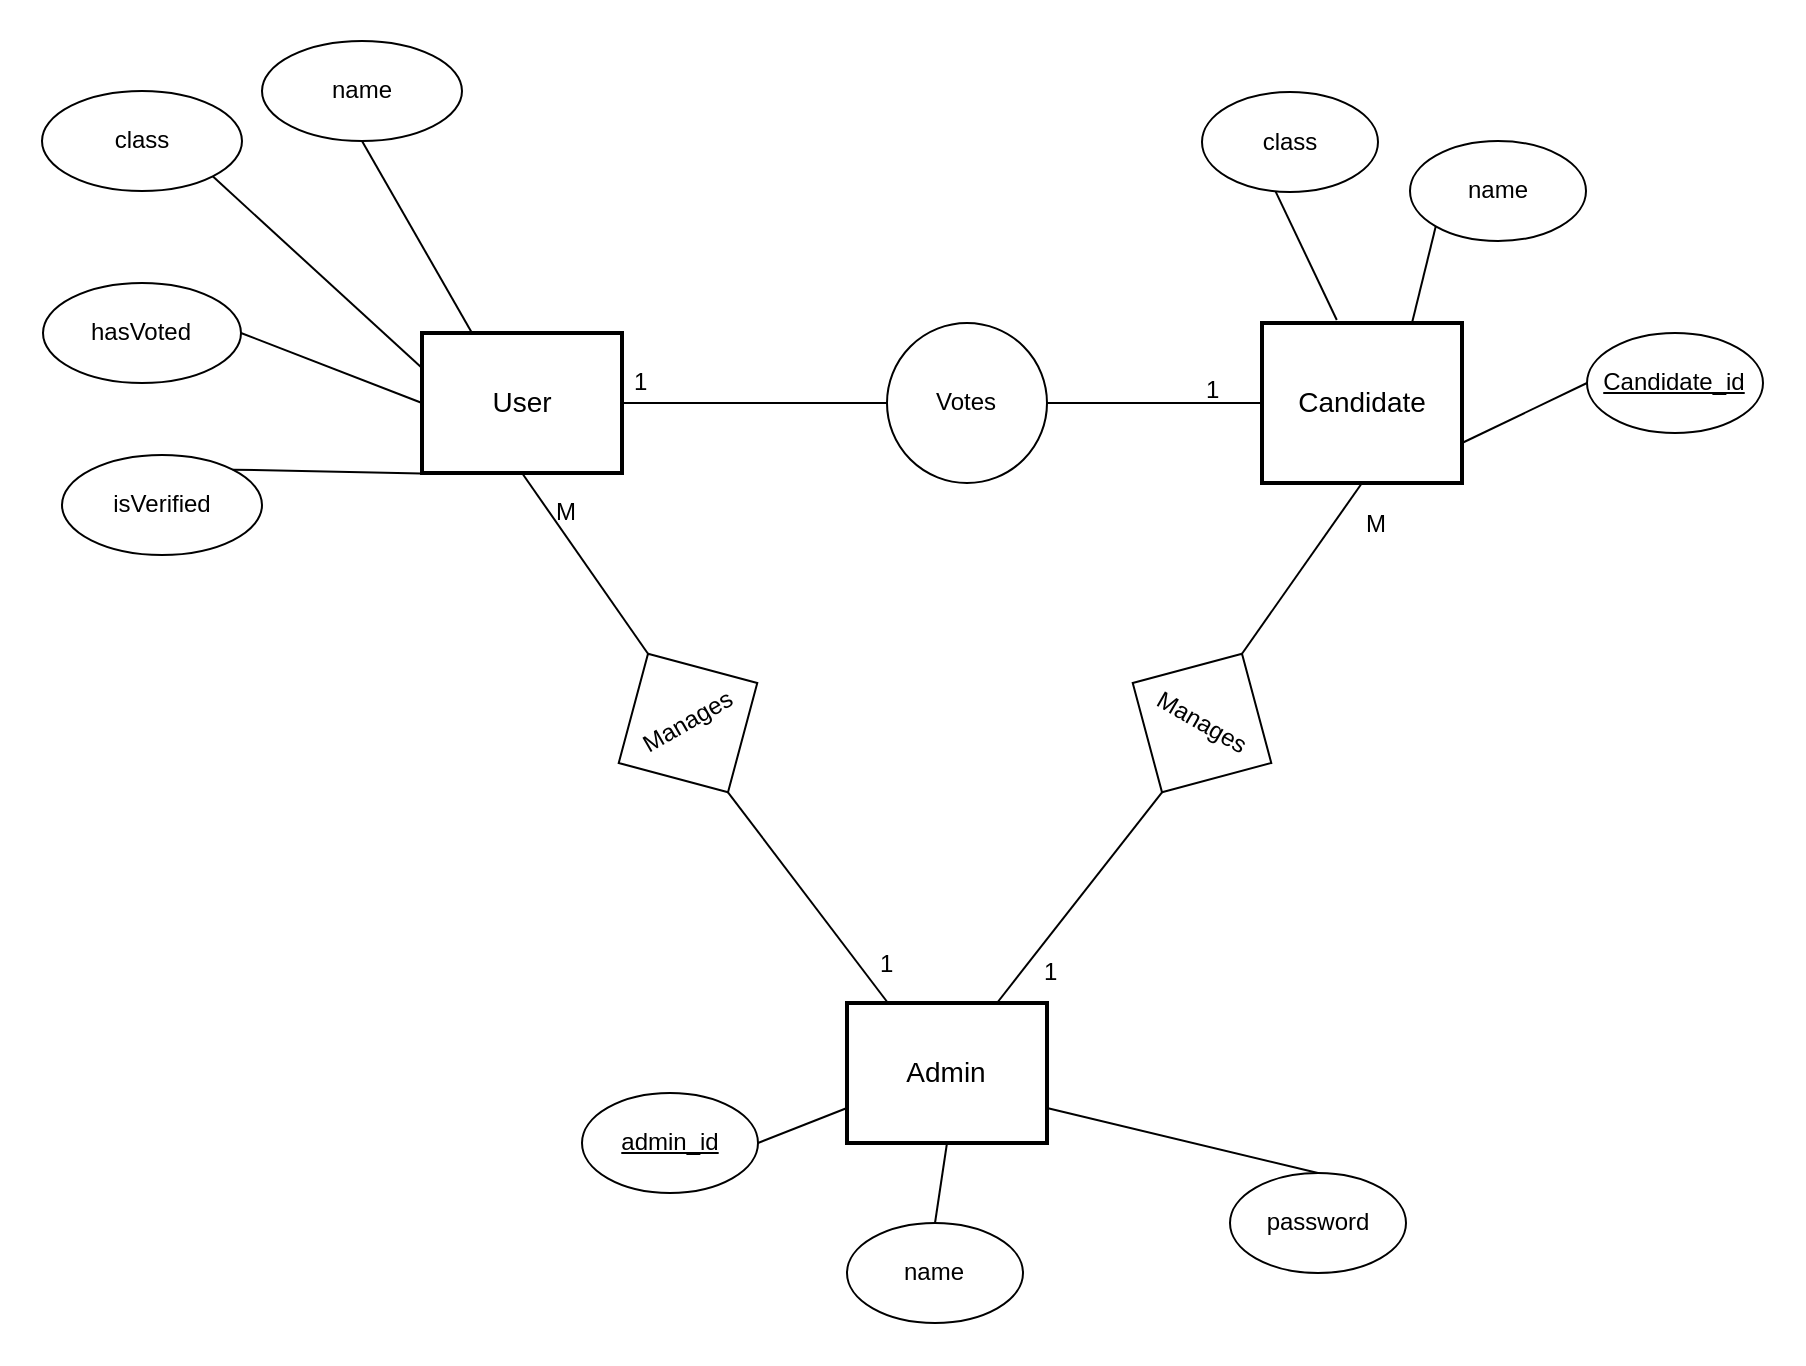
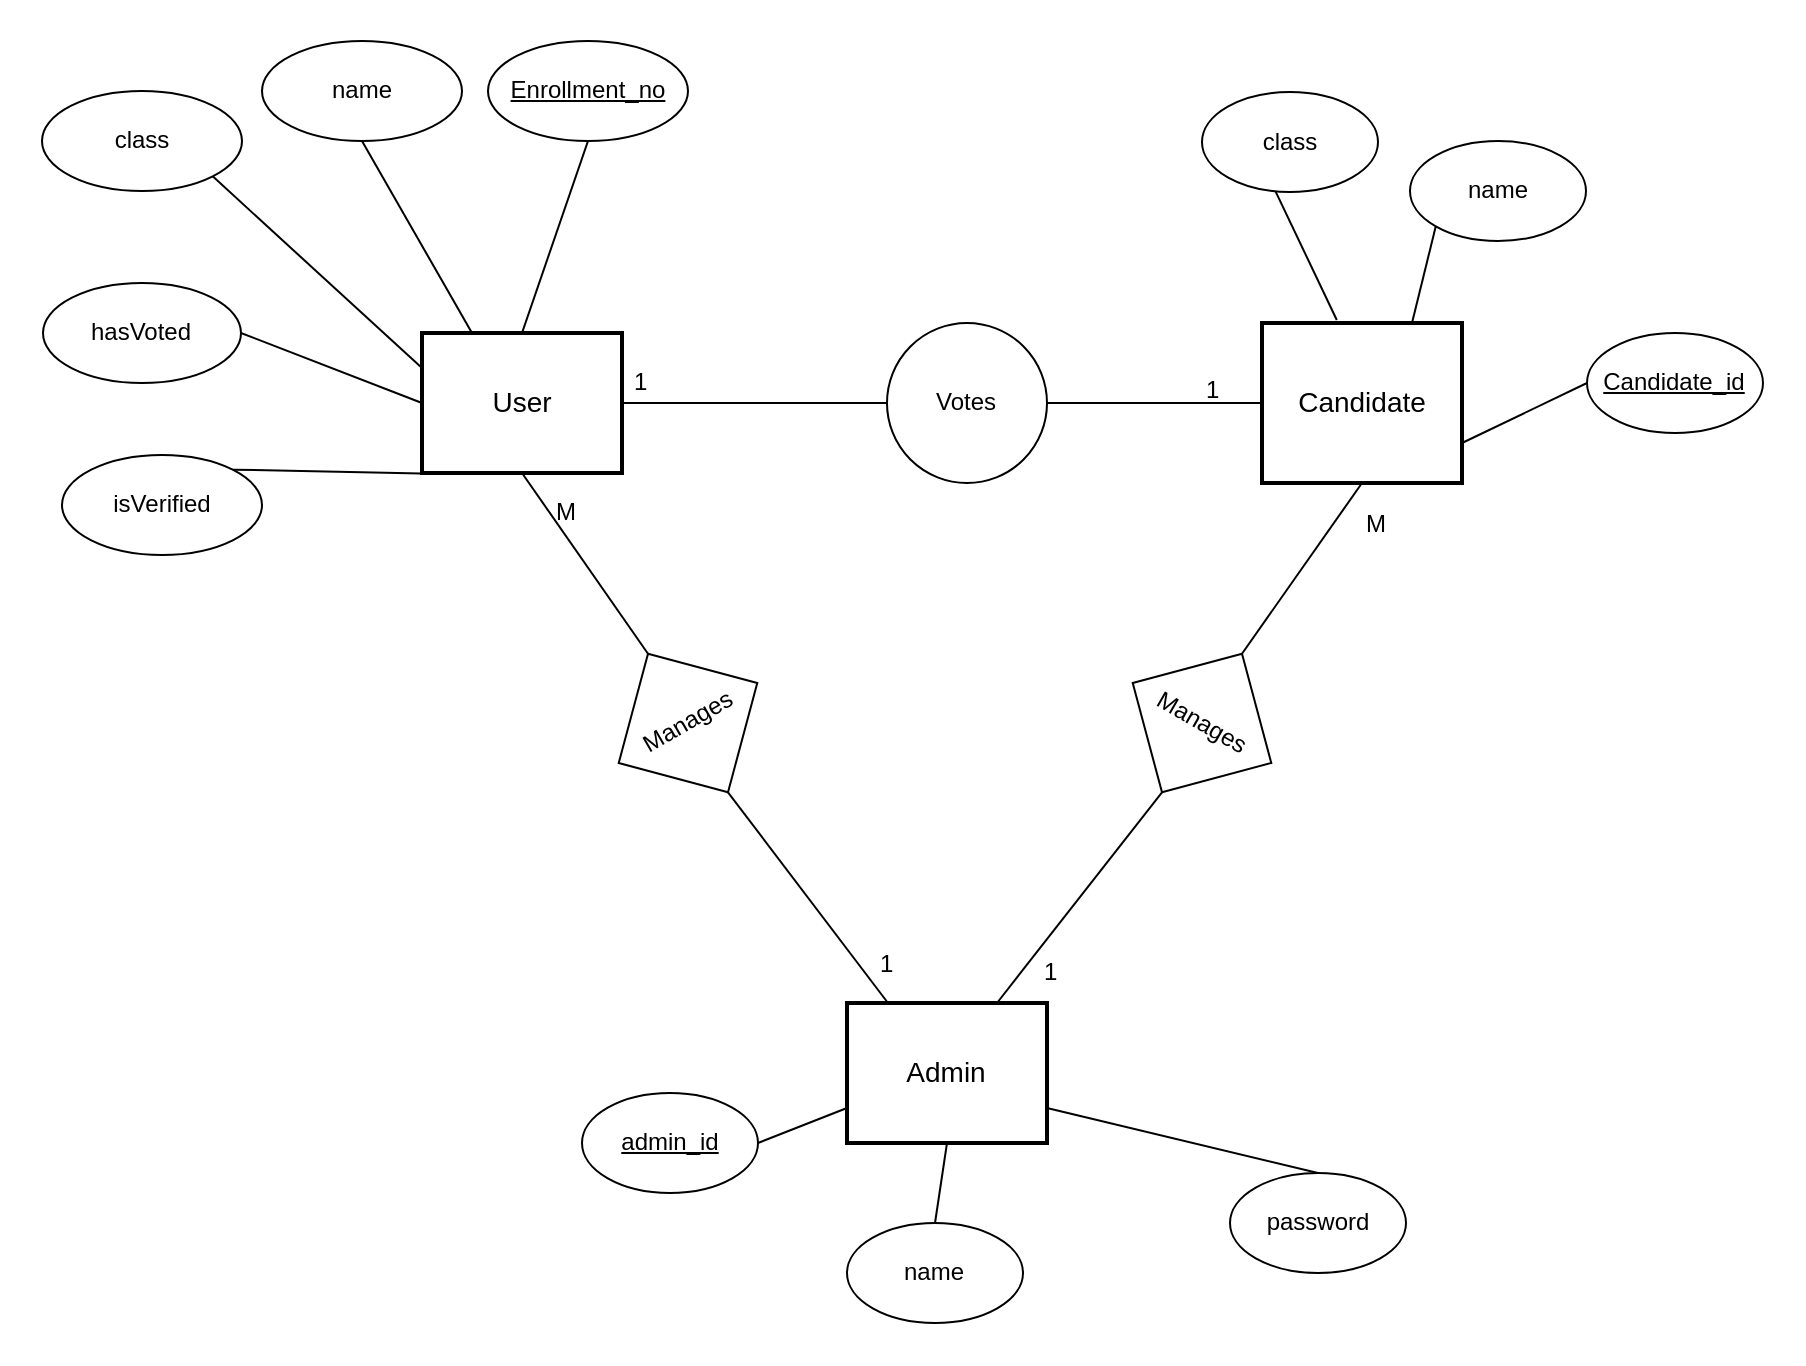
  <mxCell id="0" />
  <mxCell id="1" parent="0" />
  <mxCell id="2" value="User" style="strokeWidth=2;whiteSpace=wrap;html=1;align=center;fontSize=14;" parent="1" vertex="1"><mxGeometry x="210.5" y="166" width="100" height="70" as="geometry" /></mxCell>
  <mxCell id="3" value="Admin" style="strokeWidth=2;whiteSpace=wrap;html=1;align=center;fontSize=14;" parent="1" vertex="1"><mxGeometry x="423" y="501" width="100" height="70" as="geometry" /></mxCell>
  <mxCell id="4" value="Candidate" style="strokeWidth=2;whiteSpace=wrap;html=1;align=center;fontSize=14;" parent="1" vertex="1"><mxGeometry x="630.5" y="161" width="100" height="80" as="geometry" /></mxCell>
  <mxCell id="5" value="name" style="ellipse;whiteSpace=wrap;html=1;" parent="1" vertex="1"><mxGeometry x="130.5" y="20" width="100" height="50" as="geometry" /></mxCell>
  <mxCell id="6" value="class" style="ellipse;whiteSpace=wrap;html=1;" parent="1" vertex="1"><mxGeometry x="20.5" y="45" width="100" height="50" as="geometry" /></mxCell>
+ <mxCell id="7" value="&lt;u&gt;Enrollment_no&lt;/u&gt;" style="ellipse;whiteSpace=wrap;html=1;" parent="1" vertex="1"><mxGeometry x="243.5" y="20" width="100" height="50" as="geometry" /></mxCell>
+ <mxCell id="8" value="" style="endArrow=none;html=1;entryX=0.5;entryY=1;entryDx=0;entryDy=0;exitX=0.5;exitY=0;exitDx=0;exitDy=0;" parent="1" source="2" target="7" edge="1"><mxGeometry width="50" height="50" relative="1" as="geometry"><mxPoint x="350.5" y="211" as="sourcePoint" /><mxPoint x="400.5" y="161" as="targetPoint" /></mxGeometry></mxCell>
  <mxCell id="9" value="" style="endArrow=none;html=1;entryX=0.5;entryY=1;entryDx=0;entryDy=0;exitX=0.25;exitY=0;exitDx=0;exitDy=0;" parent="1" source="2" target="5" edge="1"><mxGeometry width="50" height="50" relative="1" as="geometry"><mxPoint x="295.5" y="176" as="sourcePoint" /><mxPoint x="350.5" y="151" as="targetPoint" /></mxGeometry></mxCell>
  <mxCell id="10" value="" style="endArrow=none;html=1;entryX=1;entryY=1;entryDx=0;entryDy=0;exitX=0;exitY=0.25;exitDx=0;exitDy=0;" parent="1" source="2" target="6" edge="1"><mxGeometry width="50" height="50" relative="1" as="geometry"><mxPoint x="230.5" y="161" as="sourcePoint" /><mxPoint x="230.5" y="146" as="targetPoint" /></mxGeometry></mxCell>
  <mxCell id="11" value="name" style="ellipse;whiteSpace=wrap;html=1;" parent="1" vertex="1"><mxGeometry x="423" y="611" width="88" height="50" as="geometry" /></mxCell>
  <mxCell id="12" value="&lt;u&gt;admin_id&lt;/u&gt;" style="ellipse;whiteSpace=wrap;html=1;" parent="1" vertex="1"><mxGeometry x="290.5" y="546" width="88" height="50" as="geometry" /></mxCell>
  <mxCell id="13" value="" style="endArrow=none;html=1;exitX=1;exitY=0.5;exitDx=0;exitDy=0;entryX=0;entryY=0.75;entryDx=0;entryDy=0;" parent="1" source="12" target="3" edge="1"><mxGeometry width="50" height="50" relative="1" as="geometry"><mxPoint x="315.5" y="476" as="sourcePoint" /><mxPoint x="365.5" y="426" as="targetPoint" /></mxGeometry></mxCell>
  <mxCell id="14" value="" style="endArrow=none;html=1;exitX=0.5;exitY=0;exitDx=0;exitDy=0;entryX=0.5;entryY=1;entryDx=0;entryDy=0;" parent="1" source="11" target="3" edge="1"><mxGeometry width="50" height="50" relative="1" as="geometry"><mxPoint x="370.5" y="621" as="sourcePoint" /><mxPoint x="420.5" y="571" as="targetPoint" /></mxGeometry></mxCell>
  <mxCell id="15" value="" style="endArrow=none;html=1;exitX=0.75;exitY=0;exitDx=0;exitDy=0;entryX=0;entryY=1;entryDx=0;entryDy=0;" parent="1" source="4" target="17" edge="1"><mxGeometry width="50" height="50" relative="1" as="geometry"><mxPoint x="730.5" y="451" as="sourcePoint" /><mxPoint x="780.5" y="401" as="targetPoint" /></mxGeometry></mxCell>
  <mxCell id="16" value="&lt;u&gt;Candidate_id&lt;/u&gt;" style="ellipse;whiteSpace=wrap;html=1;" parent="1" vertex="1"><mxGeometry x="793" y="166" width="88" height="50" as="geometry" /></mxCell>
  <mxCell id="17" value="name" style="ellipse;whiteSpace=wrap;html=1;" parent="1" vertex="1"><mxGeometry x="704.5" y="70" width="88" height="50" as="geometry" /></mxCell>
  <mxCell id="18" value="Votes" style="ellipse;whiteSpace=wrap;html=1;" parent="1" vertex="1"><mxGeometry x="443" y="161" width="80" height="80" as="geometry" /></mxCell>
  <mxCell id="19" value="Manages" style="rhombus;whiteSpace=wrap;html=1;rotation=30;" parent="1" vertex="1"><mxGeometry x="560.5" y="321" width="80" height="80" as="geometry" /></mxCell>
  <mxCell id="20" value="isVerified" style="ellipse;whiteSpace=wrap;html=1;" parent="1" vertex="1"><mxGeometry x="30.5" y="227" width="100" height="50" as="geometry" /></mxCell>
  <mxCell id="21" value="" style="endArrow=none;html=1;entryX=1;entryY=0;entryDx=0;entryDy=0;exitX=-0.005;exitY=1.003;exitDx=0;exitDy=0;exitPerimeter=0;" parent="1" source="2" target="20" edge="1"><mxGeometry width="50" height="50" relative="1" as="geometry"><mxPoint x="230.5" y="241" as="sourcePoint" /><mxPoint x="230.5" y="266" as="targetPoint" /></mxGeometry></mxCell>
  <mxCell id="22" value="" style="endArrow=none;html=1;entryX=0;entryY=0.5;entryDx=0;entryDy=0;exitX=1;exitY=0.75;exitDx=0;exitDy=0;" parent="1" source="4" target="16" edge="1"><mxGeometry width="50" height="50" relative="1" as="geometry"><mxPoint x="690.5" y="271" as="sourcePoint" /><mxPoint x="758.5" y="256" as="targetPoint" /></mxGeometry></mxCell>
  <mxCell id="23" value="" style="endArrow=none;html=1;exitX=1;exitY=0.5;exitDx=0;exitDy=0;entryX=0;entryY=0.5;entryDx=0;entryDy=0;" parent="1" source="2" target="18" edge="1"><mxGeometry width="50" height="50" relative="1" as="geometry"><mxPoint x="320.5" y="301" as="sourcePoint" /><mxPoint x="390.5" y="281" as="targetPoint" /></mxGeometry></mxCell>
  <mxCell id="24" value="" style="endArrow=none;html=1;exitX=0;exitY=0.5;exitDx=0;exitDy=0;entryX=1;entryY=0.5;entryDx=0;entryDy=0;" parent="1" source="4" target="18" edge="1"><mxGeometry width="50" height="50" relative="1" as="geometry"><mxPoint x="318.8" y="246.21" as="sourcePoint" /><mxPoint x="405.5" y="296" as="targetPoint" /></mxGeometry></mxCell>
  <mxCell id="25" value="" style="endArrow=none;html=1;exitX=0.5;exitY=0;exitDx=0;exitDy=0;entryX=0.5;entryY=1;entryDx=0;entryDy=0;" parent="1" source="19" target="4" edge="1"><mxGeometry width="50" height="50" relative="1" as="geometry"><mxPoint x="620.5" y="391" as="sourcePoint" /><mxPoint x="670.5" y="341" as="targetPoint" /></mxGeometry></mxCell>
  <mxCell id="26" value="" style="endArrow=none;html=1;exitX=0.5;exitY=1;exitDx=0;exitDy=0;entryX=0.75;entryY=0;entryDx=0;entryDy=0;" parent="1" source="19" target="3" edge="1"><mxGeometry width="50" height="50" relative="1" as="geometry"><mxPoint x="630.5" y="458.5" as="sourcePoint" /><mxPoint x="664.5" y="331" as="targetPoint" /></mxGeometry></mxCell>
  <mxCell id="27" value="Manages" style="rhombus;whiteSpace=wrap;html=1;rotation=-30;" parent="1" vertex="1"><mxGeometry x="303.5" y="321" width="80" height="80" as="geometry" /></mxCell>
  <mxCell id="28" value="" style="endArrow=none;html=1;entryX=0.5;entryY=1;entryDx=0;entryDy=0;exitX=0.5;exitY=0;exitDx=0;exitDy=0;" parent="1" source="27" target="2" edge="1"><mxGeometry width="50" height="50" relative="1" as="geometry"><mxPoint x="320.5" y="321" as="sourcePoint" /><mxPoint x="315.5" y="261" as="targetPoint" /></mxGeometry></mxCell>
  <mxCell id="29" value="" style="endArrow=none;html=1;entryX=0.5;entryY=1;entryDx=0;entryDy=0;" parent="1" target="27" edge="1"><mxGeometry width="50" height="50" relative="1" as="geometry"><mxPoint x="443.5" y="501" as="sourcePoint" /><mxPoint x="383.5" y="416" as="targetPoint" /></mxGeometry></mxCell>
  <mxCell id="30" value="password" style="ellipse;whiteSpace=wrap;html=1;" parent="1" vertex="1"><mxGeometry x="614.5" y="586" width="88" height="50" as="geometry" /></mxCell>
  <mxCell id="31" value="" style="endArrow=none;html=1;exitX=0.5;exitY=0;exitDx=0;exitDy=0;entryX=1;entryY=0.75;entryDx=0;entryDy=0;" parent="1" source="30" target="3" edge="1"><mxGeometry width="50" height="50" relative="1" as="geometry"><mxPoint x="365.654" y="618.346" as="sourcePoint" /><mxPoint x="458" y="581" as="targetPoint" /></mxGeometry></mxCell>
  <mxCell id="32" value="1" style="text;html=1;resizable=0;points=[];autosize=1;align=left;verticalAlign=top;spacingTop=-4;" parent="1" vertex="1"><mxGeometry x="437.5" y="472" width="20" height="20" as="geometry" /></mxCell>
  <mxCell id="33" value="M" style="text;html=1;resizable=0;points=[];autosize=1;align=left;verticalAlign=top;spacingTop=-4;" parent="1" vertex="1"><mxGeometry x="275.5" y="246" width="30" height="20" as="geometry" /></mxCell>
  <mxCell id="34" value="1" style="text;html=1;resizable=0;points=[];autosize=1;align=left;verticalAlign=top;spacingTop=-4;" parent="1" vertex="1"><mxGeometry x="519.5" y="476" width="20" height="20" as="geometry" /></mxCell>
  <mxCell id="35" value="M" style="text;html=1;resizable=0;points=[];autosize=1;align=left;verticalAlign=top;spacingTop=-4;" parent="1" vertex="1"><mxGeometry x="680.5" y="252" width="30" height="20" as="geometry" /></mxCell>
  <mxCell id="36" value="" style="endArrow=none;html=1;exitX=0.374;exitY=-0.019;exitDx=0;exitDy=0;exitPerimeter=0;" parent="1" source="4" edge="1"><mxGeometry width="50" height="50" relative="1" as="geometry"><mxPoint x="670.5" y="151" as="sourcePoint" /><mxPoint x="630.5" y="81" as="targetPoint" /></mxGeometry></mxCell>
  <mxCell id="37" value="class" style="ellipse;whiteSpace=wrap;html=1;" parent="1" vertex="1"><mxGeometry x="600.5" y="45.5" width="88" height="50" as="geometry" /></mxCell>
  <mxCell id="38" value="1" style="text;html=1;resizable=0;points=[];autosize=1;align=left;verticalAlign=top;spacingTop=-4;" parent="1" vertex="1"><mxGeometry x="314.5" y="181" width="20" height="20" as="geometry" /></mxCell>
  <mxCell id="39" value="1" style="text;html=1;resizable=0;points=[];autosize=1;align=left;verticalAlign=top;spacingTop=-4;" parent="1" vertex="1"><mxGeometry x="600.5" y="185" width="20" height="20" as="geometry" /></mxCell>
  <mxCell id="40" value="hasVoted" style="ellipse;whiteSpace=wrap;html=1;" parent="1" vertex="1"><mxGeometry x="21" y="141" width="99" height="50" as="geometry" /></mxCell>
  <mxCell id="41" value="" style="endArrow=none;html=1;entryX=1;entryY=0.5;entryDx=0;entryDy=0;exitX=0;exitY=0.5;exitDx=0;exitDy=0;" parent="1" source="2" target="40" edge="1"><mxGeometry width="50" height="50" relative="1" as="geometry"><mxPoint x="220.5" y="193.5" as="sourcePoint" /><mxPoint x="115.855" y="97.678" as="targetPoint" /></mxGeometry></mxCell>
